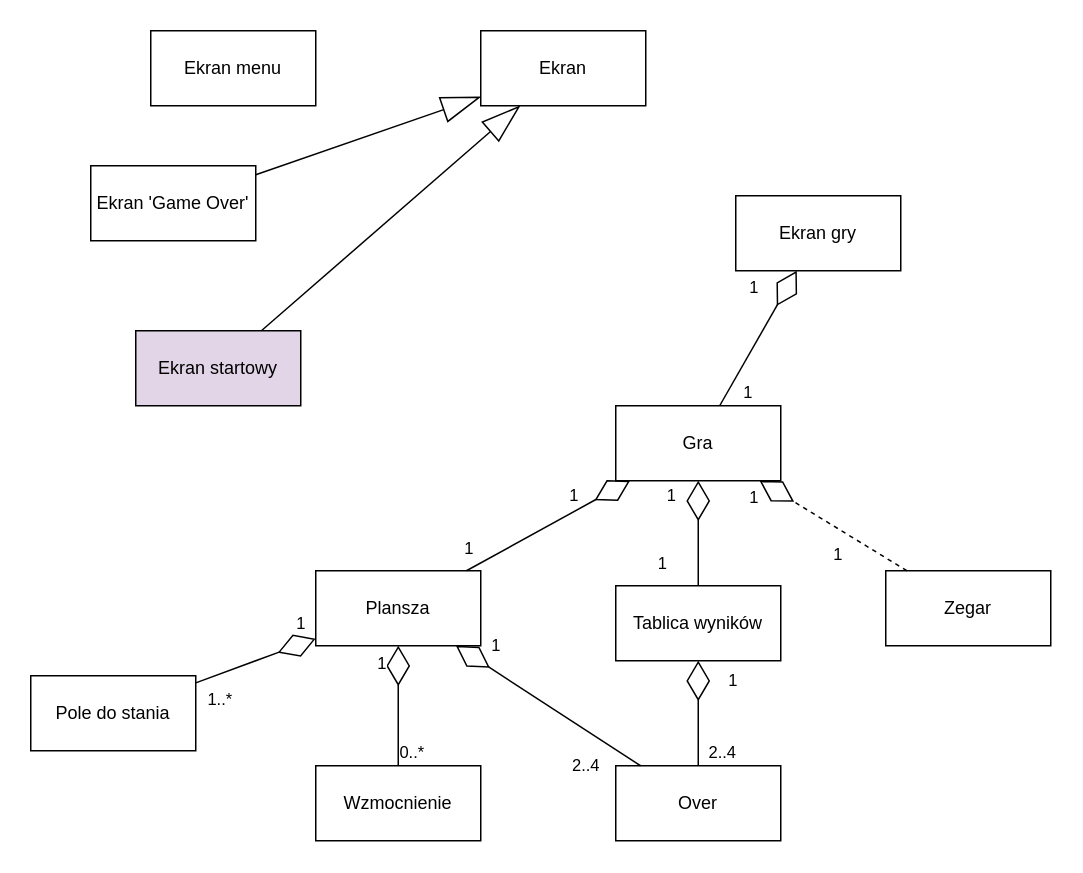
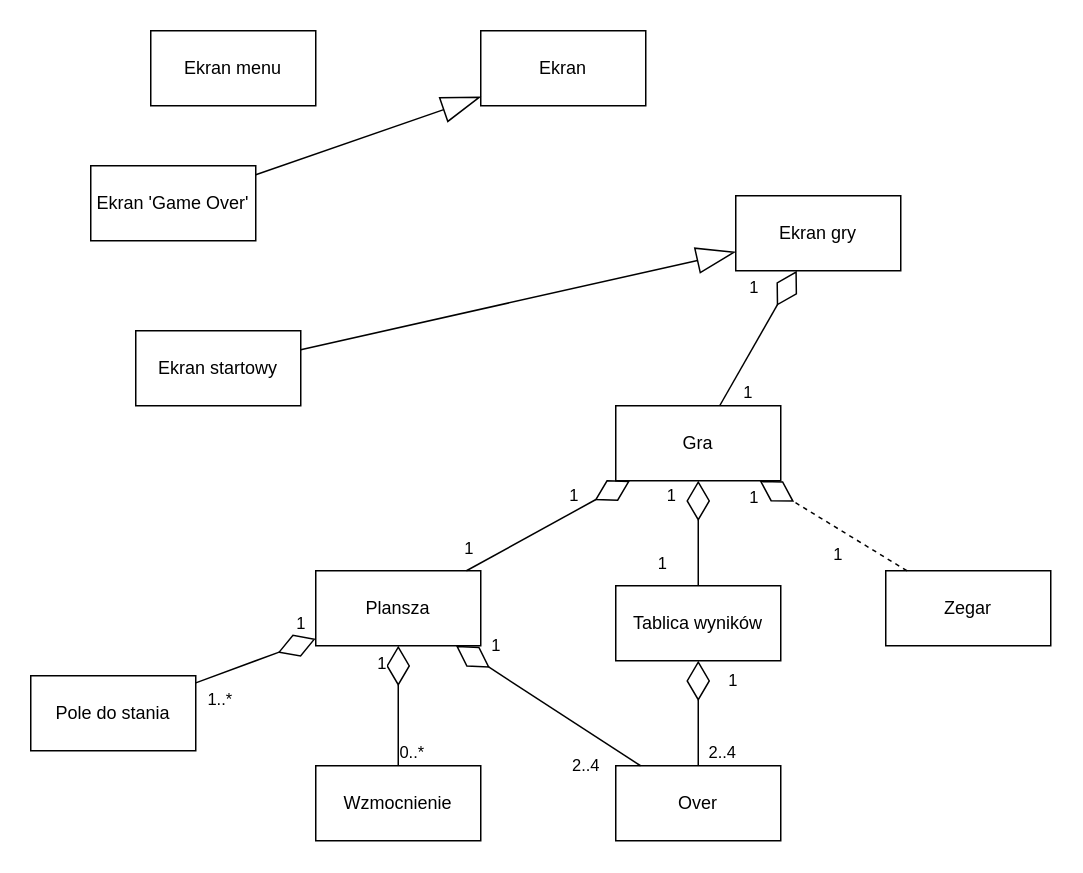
  <mxCell id="0" />
  <mxCell id="1" parent="0" />
  <mxCell id="2" value="Ekran" style="html=1;whiteSpace=wrap;" vertex="1" parent="1"><mxGeometry x="320" y="20" width="110" height="50" as="geometry" /></mxCell>
  <mxCell id="3" value="Ekran 'Game Over'" style="html=1;whiteSpace=wrap;" vertex="1" parent="1"><mxGeometry x="60" y="110" width="110" height="50" as="geometry" /></mxCell>
  <mxCell id="4" value="Ekran menu" style="html=1;whiteSpace=wrap;" vertex="1" parent="1"><mxGeometry x="100" y="20" width="110" height="50" as="geometry" /></mxCell>
  <mxCell id="5" value="Ekran gry" style="html=1;whiteSpace=wrap;" vertex="1" parent="1"><mxGeometry x="490" y="130" width="110" height="50" as="geometry" /></mxCell>
- <mxCell id="6" value="Ekran startowy" style="html=1;whiteSpace=wrap;fillColor=#e1d5e7;" vertex="1" parent="1"><mxGeometry x="90" y="220" width="110" height="50" as="geometry" /></mxCell>
+ <mxCell id="6" value="Ekran startowy" style="html=1;whiteSpace=wrap;" vertex="1" parent="1"><mxGeometry x="90" y="220" width="110" height="50" as="geometry" /></mxCell>
  <mxCell id="7" value="Gra" style="html=1;whiteSpace=wrap;" vertex="1" parent="1"><mxGeometry x="410" y="270" width="110" height="50" as="geometry" /></mxCell>
  <mxCell id="8" value="&lt;div&gt;Plansza&lt;/div&gt;" style="html=1;whiteSpace=wrap;" vertex="1" parent="1"><mxGeometry x="210" y="380" width="110" height="50" as="geometry" /></mxCell>
  <mxCell id="9" value="Zegar" style="html=1;whiteSpace=wrap;" vertex="1" parent="1"><mxGeometry x="590" y="380" width="110" height="50" as="geometry" /></mxCell>
  <mxCell id="10" value="Tablica wyników" style="html=1;whiteSpace=wrap;" vertex="1" parent="1"><mxGeometry x="410" y="390" width="110" height="50" as="geometry" /></mxCell>
  <mxCell id="11" value="Over" style="html=1;whiteSpace=wrap;" vertex="1" parent="1"><mxGeometry x="410" y="510" width="110" height="50" as="geometry" /></mxCell>
  <mxCell id="12" value="Pole do stania" style="html=1;whiteSpace=wrap;" vertex="1" parent="1"><mxGeometry x="20" y="450" width="110" height="50" as="geometry" /></mxCell>
  <mxCell id="13" value="Wzmocnienie" style="html=1;whiteSpace=wrap;" vertex="1" parent="1"><mxGeometry x="210" y="510" width="110" height="50" as="geometry" /></mxCell>
  <mxCell id="14" value="" style="endArrow=blockThin;endFill=0;endSize=24;html=1;rounded=0;" edge="1" parent="1" source="3" target="2"><mxGeometry width="160" relative="1" as="geometry"><mxPoint x="220" y="59" as="sourcePoint" /><mxPoint x="380" y="71" as="targetPoint" /></mxGeometry></mxCell>
- <mxCell id="15" value="" style="endArrow=blockThin;endFill=0;endSize=24;html=1;rounded=0;" edge="1" parent="1" source="6" target="2"><mxGeometry width="160" relative="1" as="geometry"><mxPoint x="230" y="69" as="sourcePoint" /><mxPoint x="390" y="81" as="targetPoint" /></mxGeometry></mxCell>
+ <mxCell id="15" value="" style="endArrow=blockThin;endFill=0;endSize=24;html=1;rounded=0;" edge="1" parent="1" source="6" target="5"><mxGeometry width="160" relative="1" as="geometry"><mxPoint x="230" y="69" as="sourcePoint" /><mxPoint x="390" y="81" as="targetPoint" /></mxGeometry></mxCell>
  <mxCell id="16" value="" style="endArrow=diamondThin;endFill=0;endSize=24;html=1;rounded=0;" edge="1" parent="1" source="11" target="8"><mxGeometry width="160" relative="1" as="geometry"><mxPoint x="430" y="370" as="sourcePoint" /><mxPoint x="590" y="370" as="targetPoint" /></mxGeometry></mxCell>
  <mxCell id="17" value="2..4" style="edgeLabel;html=1;align=center;verticalAlign=middle;resizable=0;points=[];" vertex="1" connectable="0" parent="16"><mxGeometry x="0.251" relative="1" as="geometry"><mxPoint x="40" y="50" as="offset" /></mxGeometry></mxCell>
  <mxCell id="18" value="1" style="edgeLabel;html=1;align=center;verticalAlign=middle;resizable=0;points=[];" vertex="1" connectable="0" parent="16"><mxGeometry x="0.509" y="-2" relative="1" as="geometry"><mxPoint x="-5" y="-18" as="offset" /></mxGeometry></mxCell>
  <mxCell id="19" value="" style="endArrow=diamondThin;endFill=0;endSize=24;html=1;rounded=0;" edge="1" parent="1" source="11" target="10"><mxGeometry width="160" relative="1" as="geometry"><mxPoint x="430" y="370" as="sourcePoint" /><mxPoint x="590" y="370" as="targetPoint" /></mxGeometry></mxCell>
  <mxCell id="20" value="2..4" style="edgeLabel;html=1;align=center;verticalAlign=middle;resizable=0;points=[];" vertex="1" connectable="0" parent="19"><mxGeometry x="0.286" y="3" relative="1" as="geometry"><mxPoint x="18" y="35" as="offset" /></mxGeometry></mxCell>
  <mxCell id="21" value="1" style="edgeLabel;html=1;align=center;verticalAlign=middle;resizable=0;points=[];" vertex="1" connectable="0" parent="19"><mxGeometry x="0.667" y="-2" relative="1" as="geometry"><mxPoint x="20" as="offset" /></mxGeometry></mxCell>
  <mxCell id="22" value="1" style="endArrow=diamondThin;endFill=0;endSize=24;html=1;rounded=0;" edge="1" parent="1" source="12" target="8"><mxGeometry x="0.862" y="13" width="160" relative="1" as="geometry"><mxPoint x="300" y="420" as="sourcePoint" /><mxPoint x="460" y="420" as="targetPoint" /><mxPoint as="offset" /></mxGeometry></mxCell>
  <mxCell id="23" value="1..*" style="edgeLabel;html=1;align=center;verticalAlign=middle;resizable=0;points=[];" vertex="1" connectable="0" parent="22"><mxGeometry x="0.616" y="-1" relative="1" as="geometry"><mxPoint x="-50" y="34" as="offset" /></mxGeometry></mxCell>
  <mxCell id="24" value="" style="endArrow=diamondThin;endFill=0;endSize=24;html=1;rounded=0;" edge="1" parent="1" source="13" target="8"><mxGeometry width="160" relative="1" as="geometry"><mxPoint x="300" y="420" as="sourcePoint" /><mxPoint x="460" y="420" as="targetPoint" /></mxGeometry></mxCell>
  <mxCell id="25" value="0..*" style="edgeLabel;html=1;align=center;verticalAlign=middle;resizable=0;points=[];" vertex="1" connectable="0" parent="24"><mxGeometry x="0.748" y="2" relative="1" as="geometry"><mxPoint x="10" y="60" as="offset" /></mxGeometry></mxCell>
  <mxCell id="26" value="1" style="edgeLabel;html=1;align=center;verticalAlign=middle;resizable=0;points=[];" vertex="1" connectable="0" parent="24"><mxGeometry x="0.729" y="-9" relative="1" as="geometry"><mxPoint x="-21" as="offset" /></mxGeometry></mxCell>
  <mxCell id="27" value="" style="endArrow=diamondThin;endFill=0;endSize=24;html=1;rounded=0;" edge="1" parent="1" source="8" target="7"><mxGeometry width="160" relative="1" as="geometry"><mxPoint x="360" y="330" as="sourcePoint" /><mxPoint x="520" y="330" as="targetPoint" /></mxGeometry></mxCell>
  <mxCell id="28" value="1" style="edgeLabel;html=1;align=center;verticalAlign=middle;resizable=0;points=[];" vertex="1" connectable="0" parent="27"><mxGeometry x="0.665" y="-3" relative="1" as="geometry"><mxPoint x="-22" y="-3" as="offset" /></mxGeometry></mxCell>
  <mxCell id="29" value="1" style="edgeLabel;html=1;align=center;verticalAlign=middle;resizable=0;points=[];" vertex="1" connectable="0" parent="27"><mxGeometry x="-0.551" y="2" relative="1" as="geometry"><mxPoint x="-23" as="offset" /></mxGeometry></mxCell>
  <mxCell id="30" value="" style="endArrow=diamondThin;endFill=0;endSize=24;html=1;rounded=0;" edge="1" parent="1" source="10" target="7"><mxGeometry width="160" relative="1" as="geometry"><mxPoint x="427" y="390" as="sourcePoint" /><mxPoint x="503" y="330" as="targetPoint" /></mxGeometry></mxCell>
  <mxCell id="31" value="1" style="edgeLabel;html=1;align=center;verticalAlign=middle;resizable=0;points=[];" vertex="1" connectable="0" parent="30"><mxGeometry x="0.665" y="-3" relative="1" as="geometry"><mxPoint x="-22" y="-3" as="offset" /></mxGeometry></mxCell>
  <mxCell id="32" value="1" style="edgeLabel;html=1;align=center;verticalAlign=middle;resizable=0;points=[];" vertex="1" connectable="0" parent="30"><mxGeometry x="-0.551" y="2" relative="1" as="geometry"><mxPoint x="-23" as="offset" /></mxGeometry></mxCell>
  <mxCell id="33" value="" style="endArrow=diamondThin;endFill=0;endSize=24;html=1;rounded=0;dashed=1;" edge="1" parent="1" source="9" target="7"><mxGeometry width="160" relative="1" as="geometry"><mxPoint x="437" y="400" as="sourcePoint" /><mxPoint x="513" y="340" as="targetPoint" /></mxGeometry></mxCell>
  <mxCell id="34" value="1" style="edgeLabel;html=1;align=center;verticalAlign=middle;resizable=0;points=[];" vertex="1" connectable="0" parent="33"><mxGeometry x="0.665" y="-3" relative="1" as="geometry"><mxPoint x="-22" y="3" as="offset" /></mxGeometry></mxCell>
  <mxCell id="35" value="1" style="edgeLabel;html=1;align=center;verticalAlign=middle;resizable=0;points=[];" vertex="1" connectable="0" parent="33"><mxGeometry x="-0.551" y="2" relative="1" as="geometry"><mxPoint x="-23" as="offset" /></mxGeometry></mxCell>
  <mxCell id="36" value="" style="endArrow=diamondThin;endFill=0;endSize=24;html=1;rounded=0;" edge="1" parent="1" source="7" target="5"><mxGeometry width="160" relative="1" as="geometry"><mxPoint x="360" y="290" as="sourcePoint" /><mxPoint x="520" y="290" as="targetPoint" /></mxGeometry></mxCell>
  <mxCell id="37" value="1" style="edgeLabel;html=1;align=center;verticalAlign=middle;resizable=0;points=[];" vertex="1" connectable="0" parent="36"><mxGeometry x="0.424" y="3" relative="1" as="geometry"><mxPoint x="-12" y="-14" as="offset" /></mxGeometry></mxCell>
  <mxCell id="38" value="1" style="edgeLabel;html=1;align=center;verticalAlign=middle;resizable=0;points=[];" vertex="1" connectable="0" parent="36"><mxGeometry x="-0.472" y="1" relative="1" as="geometry"><mxPoint x="6" y="14" as="offset" /></mxGeometry></mxCell>
